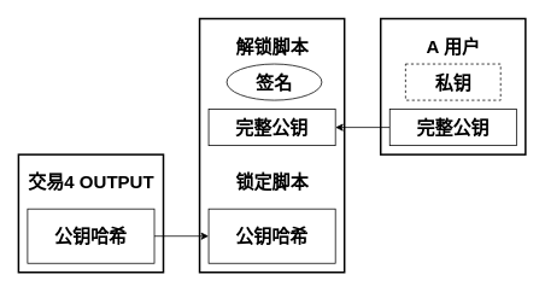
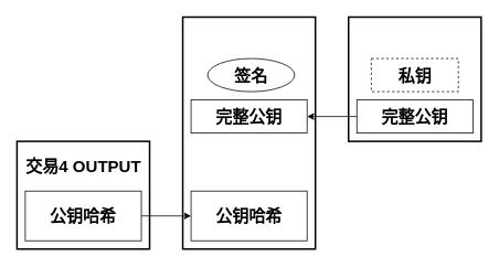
  <mxCell id="0" />
  <mxCell id="1" parent="0" />
  <mxCell id="2" value="" style="rounded=0;whiteSpace=wrap;html=1;strokeWidth=2;" vertex="1" parent="1"><mxGeometry x="20" y="170" width="160" height="130" as="geometry" /></mxCell>
  <mxCell id="3" value="&lt;font style=&quot;font-size: 20px&quot;&gt;&lt;b&gt;交易4 OUTPUT&lt;/b&gt;&lt;/font&gt;" style="text;html=1;strokeColor=none;fillColor=none;align=center;verticalAlign=middle;whiteSpace=wrap;rounded=0;" vertex="1" parent="1"><mxGeometry x="27.5" y="180" width="145" height="40" as="geometry" /></mxCell>
  <mxCell id="4" value="&lt;font style=&quot;font-size: 20px&quot;&gt;&lt;b&gt;公钥哈希&lt;/b&gt;&lt;/font&gt;" style="rounded=0;whiteSpace=wrap;html=1;" vertex="1" parent="1"><mxGeometry x="30" y="230" width="140" height="60" as="geometry" /></mxCell>
  <mxCell id="5" value="" style="rounded=0;whiteSpace=wrap;html=1;strokeWidth=2;" vertex="1" parent="1"><mxGeometry x="220" y="20" width="160" height="280" as="geometry" /></mxCell>
- <mxCell id="6" value="&lt;font style=&quot;font-size: 20px&quot;&gt;&lt;b&gt;解锁脚本&lt;/b&gt;&lt;/font&gt;" style="text;html=1;strokeColor=none;fillColor=none;align=center;verticalAlign=middle;whiteSpace=wrap;rounded=0;" vertex="1" parent="1"><mxGeometry x="227.5" y="30" width="145" height="40" as="geometry" /></mxCell>
- <mxCell id="7" value="&lt;font style=&quot;font-size: 20px&quot;&gt;&lt;b&gt;锁定脚本&lt;/b&gt;&lt;/font&gt;" style="text;html=1;strokeColor=none;fillColor=none;align=center;verticalAlign=middle;whiteSpace=wrap;rounded=0;" vertex="1" parent="1"><mxGeometry x="227.5" y="180" width="145" height="40" as="geometry" /></mxCell>
  <mxCell id="8" value="&lt;font style=&quot;font-size: 20px&quot;&gt;&lt;b&gt;公钥哈希&lt;/b&gt;&lt;/font&gt;" style="rounded=0;whiteSpace=wrap;html=1;" vertex="1" parent="1"><mxGeometry x="230" y="230" width="140" height="60" as="geometry" /></mxCell>
  <mxCell id="9" value="&lt;font style=&quot;font-size: 20px&quot;&gt;&lt;b&gt;签名&lt;/b&gt;&lt;/font&gt;" style="ellipse;whiteSpace=wrap;html=1;" vertex="1" parent="1"><mxGeometry x="250" y="70" width="105" height="40" as="geometry" /></mxCell>
  <mxCell id="10" value="&lt;font style=&quot;font-size: 20px&quot;&gt;&lt;b&gt;完整公钥&lt;/b&gt;&lt;/font&gt;" style="rounded=0;whiteSpace=wrap;html=1;" vertex="1" parent="1"><mxGeometry x="230" y="120" width="140" height="40" as="geometry" /></mxCell>
  <mxCell id="11" value="" style="rounded=0;whiteSpace=wrap;html=1;strokeWidth=2;" vertex="1" parent="1"><mxGeometry x="420" y="20" width="160" height="150" as="geometry" /></mxCell>
- <mxCell id="12" value="&lt;font style=&quot;font-size: 20px&quot;&gt;&lt;b&gt;A 用户&lt;/b&gt;&lt;/font&gt;" style="text;html=1;strokeColor=none;fillColor=none;align=center;verticalAlign=middle;whiteSpace=wrap;rounded=0;" vertex="1" parent="1"><mxGeometry x="427.5" y="30" width="145" height="40" as="geometry" /></mxCell>
  <mxCell id="13" value="&lt;font style=&quot;font-size: 20px&quot;&gt;&lt;b&gt;私钥&lt;/b&gt;&lt;/font&gt;" style="rounded=0;whiteSpace=wrap;html=1;dashed=1;" vertex="1" parent="1"><mxGeometry x="447.5" y="70" width="105" height="40" as="geometry" /></mxCell>
  <mxCell id="14" style="edgeStyle=orthogonalEdgeStyle;rounded=0;orthogonalLoop=1;jettySize=auto;html=1;exitX=0;exitY=0.5;exitDx=0;exitDy=0;entryX=1;entryY=0.5;entryDx=0;entryDy=0;strokeWidth=1;" edge="1" parent="1" source="15" target="10"><mxGeometry relative="1" as="geometry" /></mxCell>
  <mxCell id="15" value="&lt;font style=&quot;font-size: 20px&quot;&gt;&lt;b&gt;完整公钥&lt;/b&gt;&lt;/font&gt;" style="rounded=0;whiteSpace=wrap;html=1;" vertex="1" parent="1"><mxGeometry x="430" y="120" width="140" height="40" as="geometry" /></mxCell>
  <mxCell id="16" style="edgeStyle=orthogonalEdgeStyle;rounded=0;orthogonalLoop=1;jettySize=auto;html=1;exitX=1;exitY=0.5;exitDx=0;exitDy=0;strokeWidth=1;" edge="1" parent="1" source="4" target="8"><mxGeometry relative="1" as="geometry" /></mxCell>
